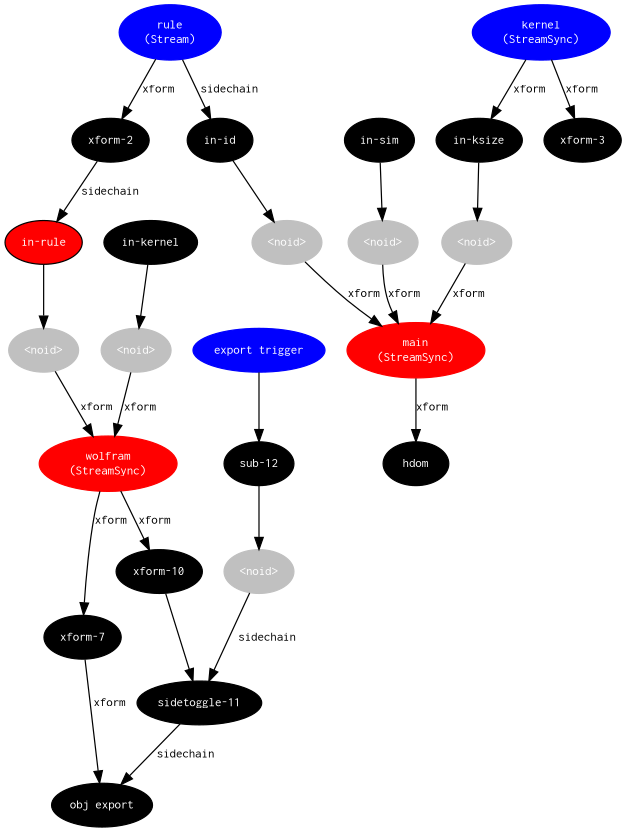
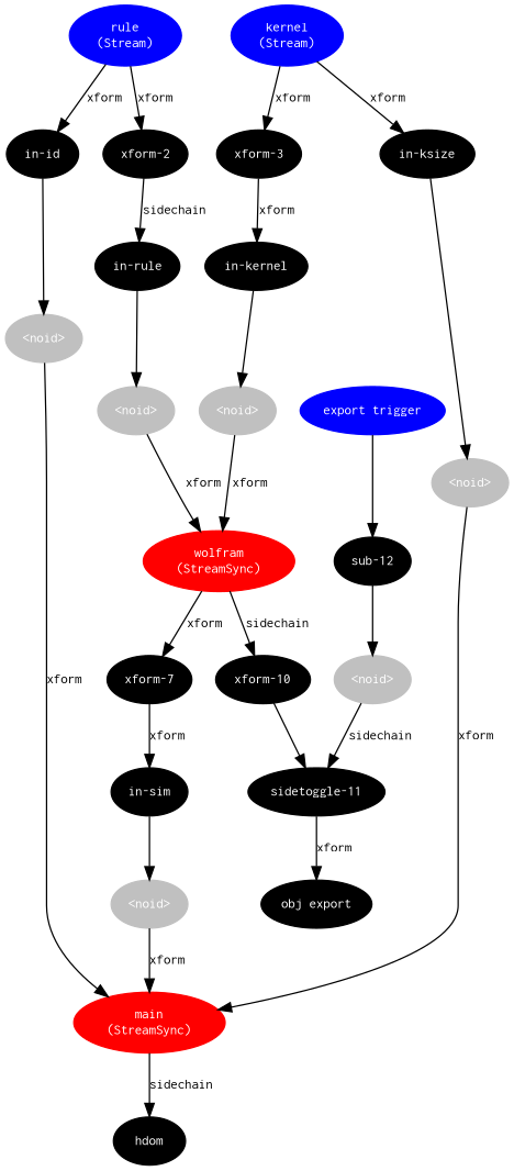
  digraph {
    rankdir=TB
    node [color=black fontcolor=white fontname=Inconsolata fontsize=11 style=filled]
    edge [fontname=Inconsolata fontsize=11]
    n1 [color=blue label="rule\n(Stream)"]
    n2 [label="xform-2"]
    n3 [label="in-id"]
-   n4 [label="in-rule" fillcolor=red]
+   n4 [label="in-rule"]
    n5 [color=gray label="<noid>"]
    n6 [color=gray label="<noid>"]
    n7 [color=red label="wolfram\n(StreamSync)"]
    n8 [label="xform-7"]
    n9 [label="xform-10"]
    n10 [label="in-sim"]
    n11 [label="sidetoggle-11"]
    n12 [color=gray label="<noid>"]
    n13 [color=red label="main\n(StreamSync)"]
    n14 [label=hdom]
    n15 [label="obj export"]
-   n16 [color=blue label="kernel\n(StreamSync)"]
+   n16 [color=blue label="kernel\n(Stream)"]
    n17 [label="xform-3"]
    n18 [label="in-ksize"]
    n19 [label="in-kernel"]
    n20 [color=gray label="<noid>"]
    n21 [color=gray label="<noid>"]
    n22 [color=blue label="export trigger"]
    n23 [label="sub-12"]
    n24 [color=gray label="<noid>"]
    n1 -> n2 [label=xform]
-   n1 -> n3 [label=sidechain]
+   n1 -> n3 [label=xform]
    n2 -> n4 [label=sidechain]
    n3 -> n5
    n4 -> n6
    n5 -> n13 [label=xform]
    n6 -> n7 [label=xform]
    n7 -> n8 [label=xform]
-   n7 -> n9 [label=xform]
-   n8 -> n15 [label=xform]
+   n7 -> n9 [label=sidechain]
+   n8 -> n10 [label=xform]
    n9 -> n11
    n10 -> n12
-   n11 -> n15 [label=sidechain]
+   n11 -> n15 [label=xform]
    n12 -> n13 [label=xform]
-   n13 -> n14 [label=xform]
+   n13 -> n14 [label=sidechain]
    n16 -> n17 [label=xform]
    n16 -> n18 [label=xform]
+   n17 -> n19 [label=xform]
    n18 -> n20
    n19 -> n21
    n20 -> n13 [label=xform]
    n21 -> n7 [label=xform]
    n22 -> n23
    n23 -> n24
    n24 -> n11 [label=sidechain]
  }
